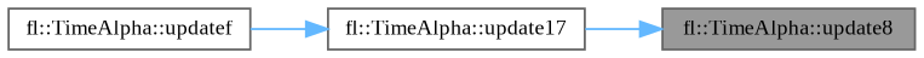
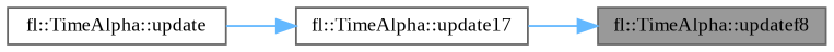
  digraph {
    fontname="Liberation Serif"
    rankdir=RL
    node [color=grey40 fillcolor=white fontname="Liberation Serif" fontsize=10 shape=box style=filled]
    edge [color=steelblue1 dir=back fontname="Liberation Serif" fontsize=10 labelfontname=Helvetica labelfontsize=10 style=solid]
-   n1 [color=gray40 fillcolor=grey60 fontcolor=black height=0.2 label="fl::TimeAlpha::update8" width=0.4]
+   n1 [color=gray40 fillcolor=grey60 fontcolor=black height=0.2 label="fl::TimeAlpha::updatef8" width=0.4]
    n2 [height=0.2 label="fl::TimeAlpha::update17" width=0.4]
-   n3 [height=0.2 label="fl::TimeAlpha::updatef" width=0.4]
+   n3 [height=0.2 label="fl::TimeAlpha::update" width=0.4]
    n1 -> n2
    n2 -> n3
  }
